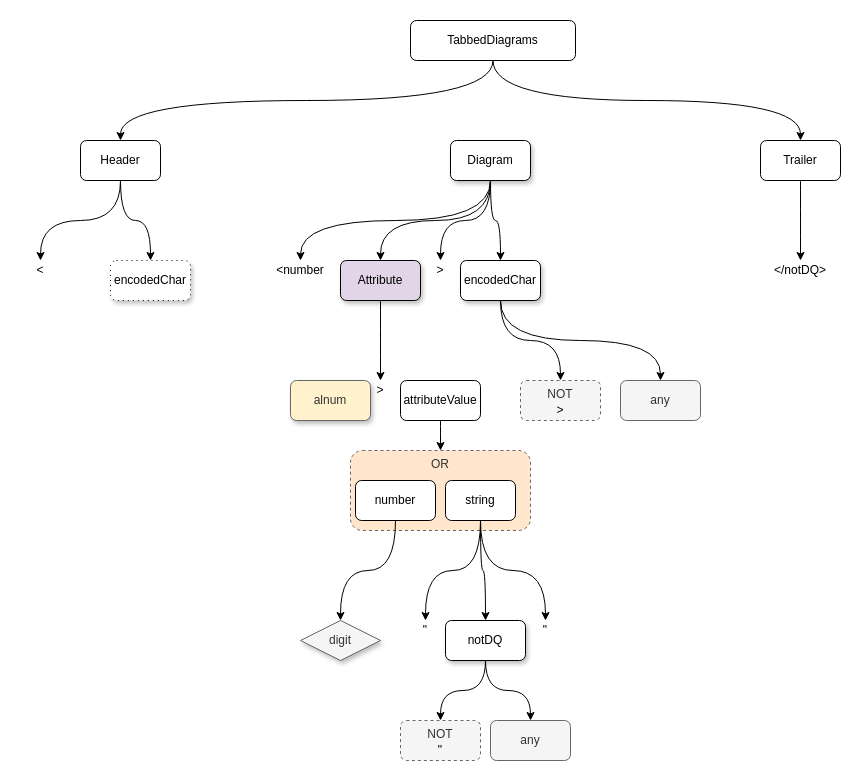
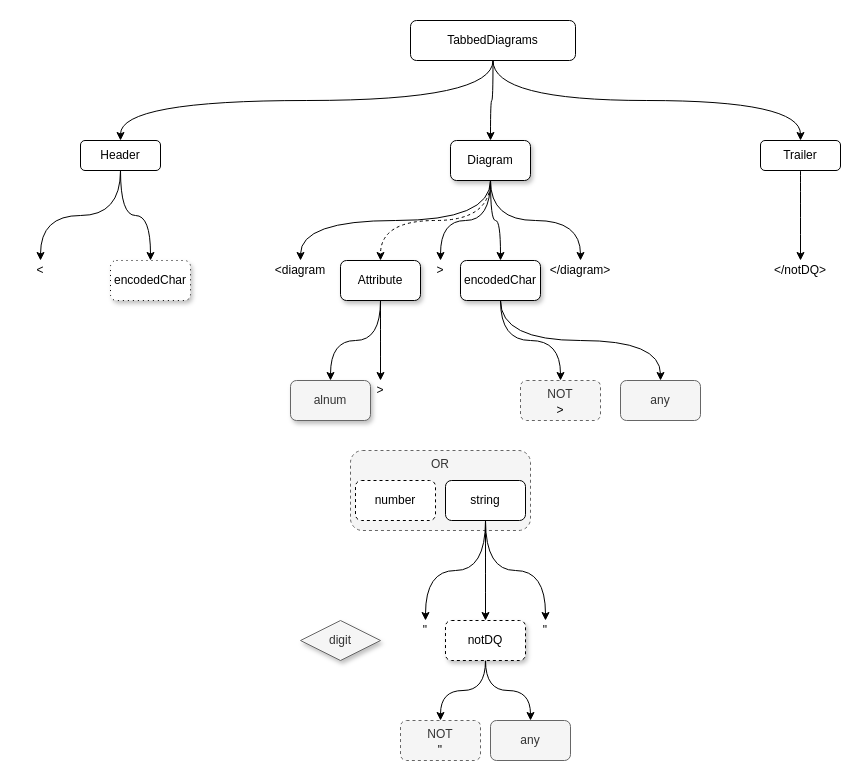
  <mxCell id="0" />
  <mxCell id="1" parent="0" />
- <mxCell id="2" value="OR" style="rounded=1;whiteSpace=wrap;html=1;shadow=0;verticalAlign=top;fillColor=#ffe6cc;strokeColor=#666666;fontColor=#333333;dashed=1;" vertex="1" parent="1"><mxGeometry x="350" y="450" width="180" height="80" as="geometry" /></mxCell>
+ <mxCell id="2" value="OR" style="rounded=1;whiteSpace=wrap;html=1;shadow=0;verticalAlign=top;fillColor=#f5f5f5;strokeColor=#666666;fontColor=#333333;dashed=1;" vertex="1" parent="1"><mxGeometry x="350" y="450" width="180" height="80" as="geometry" /></mxCell>
+ <mxCell id="3" style="edgeStyle=orthogonalEdgeStyle;curved=1;orthogonalLoop=1;jettySize=auto;html=1;exitX=0.5;exitY=1;exitDx=0;exitDy=0;" edge="1" parent="1" source="6" target="15"><mxGeometry relative="1" as="geometry" /></mxCell>
  <mxCell id="4" style="edgeStyle=orthogonalEdgeStyle;curved=1;orthogonalLoop=1;jettySize=auto;html=1;exitX=0.5;exitY=1;exitDx=0;exitDy=0;entryX=0.5;entryY=0;entryDx=0;entryDy=0;" edge="1" parent="1" source="6" target="9"><mxGeometry relative="1" as="geometry" /></mxCell>
  <mxCell id="5" style="edgeStyle=orthogonalEdgeStyle;curved=1;orthogonalLoop=1;jettySize=auto;html=1;exitX=0.5;exitY=1;exitDx=0;exitDy=0;entryX=0.5;entryY=0;entryDx=0;entryDy=0;" edge="1" parent="1" source="6" target="17"><mxGeometry relative="1" as="geometry" /></mxCell>
  <mxCell id="6" value="TabbedDiagrams" style="rounded=1;whiteSpace=wrap;html=1;" vertex="1" parent="1"><mxGeometry x="410" y="20" width="165" height="40" as="geometry" /></mxCell>
  <mxCell id="7" style="edgeStyle=orthogonalEdgeStyle;orthogonalLoop=1;jettySize=auto;html=1;exitX=0.5;exitY=1;exitDx=0;exitDy=0;curved=1;" edge="1" parent="1" source="9" target="18"><mxGeometry relative="1" as="geometry" /></mxCell>
  <mxCell id="8" style="edgeStyle=orthogonalEdgeStyle;curved=1;orthogonalLoop=1;jettySize=auto;html=1;exitX=0.5;exitY=1;exitDx=0;exitDy=0;entryX=0.5;entryY=0;entryDx=0;entryDy=0;" edge="1" parent="1" source="9" target="19"><mxGeometry relative="1" as="geometry" /></mxCell>
- <mxCell id="9" value="Header" style="rounded=1;whiteSpace=wrap;html=1;" vertex="1" parent="1"><mxGeometry x="80" y="140" width="80" height="40" as="geometry" /></mxCell>
+ <mxCell id="9" value="Header" style="rounded=1;whiteSpace=wrap;html=1;" vertex="1" parent="1"><mxGeometry x="80" y="140" width="80" height="30" as="geometry" /></mxCell>
  <mxCell id="10" style="edgeStyle=orthogonalEdgeStyle;curved=1;orthogonalLoop=1;jettySize=auto;html=1;exitX=0.5;exitY=1;exitDx=0;exitDy=0;entryX=0.5;entryY=0;entryDx=0;entryDy=0;" edge="1" parent="1" source="15" target="26"><mxGeometry relative="1" as="geometry" /></mxCell>
- <mxCell id="11" style="edgeStyle=orthogonalEdgeStyle;curved=1;orthogonalLoop=1;jettySize=auto;html=1;exitX=0.5;exitY=1;exitDx=0;exitDy=0;entryX=0.5;entryY=0;entryDx=0;entryDy=0;" edge="1" parent="1" source="15" target="24"><mxGeometry relative="1" as="geometry" /></mxCell>
+ <mxCell id="11" style="edgeStyle=orthogonalEdgeStyle;curved=1;orthogonalLoop=1;jettySize=auto;html=1;exitX=0.5;exitY=1;exitDx=0;exitDy=0;entryX=0.5;entryY=0;entryDx=0;entryDy=0;dashed=1;" edge="1" parent="1" source="15" target="24"><mxGeometry relative="1" as="geometry" /></mxCell>
  <mxCell id="12" style="edgeStyle=orthogonalEdgeStyle;curved=1;orthogonalLoop=1;jettySize=auto;html=1;exitX=0.5;exitY=1;exitDx=0;exitDy=0;entryX=0.5;entryY=0;entryDx=0;entryDy=0;" edge="1" parent="1" source="15" target="21"><mxGeometry relative="1" as="geometry" /></mxCell>
  <mxCell id="13" style="edgeStyle=orthogonalEdgeStyle;curved=1;orthogonalLoop=1;jettySize=auto;html=1;exitX=0.5;exitY=1;exitDx=0;exitDy=0;entryX=0.5;entryY=0;entryDx=0;entryDy=0;" edge="1" parent="1" source="15" target="29"><mxGeometry relative="1" as="geometry" /></mxCell>
+ <mxCell id="14" style="edgeStyle=orthogonalEdgeStyle;curved=1;orthogonalLoop=1;jettySize=auto;html=1;exitX=0.5;exitY=1;exitDx=0;exitDy=0;entryX=0.5;entryY=0;entryDx=0;entryDy=0;" edge="1" parent="1" source="15" target="30"><mxGeometry relative="1" as="geometry" /></mxCell>
  <mxCell id="15" value="Diagram" style="rounded=1;whiteSpace=wrap;html=1;shadow=1;" vertex="1" parent="1"><mxGeometry x="450" y="140" width="80" height="40" as="geometry" /></mxCell>
  <mxCell id="16" style="edgeStyle=orthogonalEdgeStyle;curved=1;orthogonalLoop=1;jettySize=auto;html=1;exitX=0.5;exitY=1;exitDx=0;exitDy=0;" edge="1" parent="1" source="17" target="20"><mxGeometry relative="1" as="geometry" /></mxCell>
- <mxCell id="17" value="Trailer" style="rounded=1;whiteSpace=wrap;html=1;" vertex="1" parent="1"><mxGeometry x="760" y="140" width="80" height="40" as="geometry" /></mxCell>
+ <mxCell id="17" value="Trailer" style="rounded=1;whiteSpace=wrap;html=1;" vertex="1" parent="1"><mxGeometry x="760" y="140" width="80" height="30" as="geometry" /></mxCell>
  <mxCell id="18" value="encodedChar" style="rounded=1;whiteSpace=wrap;html=1;shadow=1;dashed=1;dashPattern=1 4;" vertex="1" parent="1"><mxGeometry x="110" y="260" width="80" height="40" as="geometry" /></mxCell>
  <mxCell id="19" value="&amp;lt;" style="text;html=1;strokeColor=none;fillColor=none;align=center;verticalAlign=middle;whiteSpace=wrap;rounded=0;shadow=1;" vertex="1" parent="1"><mxGeometry x="20" y="260" width="40" height="20" as="geometry" /></mxCell>
  <mxCell id="20" value="&amp;lt;/notDQ&amp;gt;" style="text;html=1;strokeColor=none;fillColor=none;align=center;verticalAlign=middle;whiteSpace=wrap;rounded=0;shadow=1;" vertex="1" parent="1"><mxGeometry x="780" y="260" width="40" height="20" as="geometry" /></mxCell>
- <mxCell id="21" value="&amp;lt;number" style="text;html=1;strokeColor=none;fillColor=none;align=center;verticalAlign=middle;whiteSpace=wrap;rounded=0;shadow=1;" vertex="1" parent="1"><mxGeometry x="280" y="260" width="40" height="20" as="geometry" /></mxCell>
+ <mxCell id="21" value="&amp;lt;diagram" style="text;html=1;strokeColor=none;fillColor=none;align=center;verticalAlign=middle;whiteSpace=wrap;rounded=0;shadow=1;" vertex="1" parent="1"><mxGeometry x="280" y="260" width="40" height="20" as="geometry" /></mxCell>
+ <mxCell id="22" style="edgeStyle=orthogonalEdgeStyle;curved=1;orthogonalLoop=1;jettySize=auto;html=1;exitX=0.5;exitY=1;exitDx=0;exitDy=0;entryX=0.5;entryY=0;entryDx=0;entryDy=0;" edge="1" parent="1" source="24" target="31"><mxGeometry relative="1" as="geometry" /></mxCell>
  <mxCell id="23" style="edgeStyle=orthogonalEdgeStyle;curved=1;orthogonalLoop=1;jettySize=auto;html=1;exitX=0.5;exitY=1;exitDx=0;exitDy=0;entryX=0.5;entryY=0;entryDx=0;entryDy=0;" edge="1" parent="1" source="24" target="32"><mxGeometry relative="1" as="geometry" /></mxCell>
- <mxCell id="24" value="Attribute" style="rounded=1;whiteSpace=wrap;html=1;shadow=1;fillColor=#e1d5e7;" vertex="1" parent="1"><mxGeometry x="340" y="260" width="80" height="40" as="geometry" /></mxCell>
+ <mxCell id="24" value="Attribute" style="rounded=1;whiteSpace=wrap;html=1;shadow=1;" vertex="1" parent="1"><mxGeometry x="340" y="260" width="80" height="40" as="geometry" /></mxCell>
  <mxCell id="25" style="edgeStyle=orthogonalEdgeStyle;curved=1;orthogonalLoop=1;jettySize=auto;html=1;exitX=0.5;exitY=1;exitDx=0;exitDy=0;" edge="1" parent="1" source="21" target="21"><mxGeometry relative="1" as="geometry" /></mxCell>
  <mxCell id="26" value="&amp;gt;" style="text;html=1;strokeColor=none;fillColor=none;align=center;verticalAlign=middle;whiteSpace=wrap;rounded=0;shadow=1;" vertex="1" parent="1"><mxGeometry x="430" y="260" width="20" height="20" as="geometry" /></mxCell>
  <mxCell id="27" style="edgeStyle=orthogonalEdgeStyle;curved=1;orthogonalLoop=1;jettySize=auto;html=1;exitX=0.5;exitY=1;exitDx=0;exitDy=0;entryX=0.5;entryY=0;entryDx=0;entryDy=0;" edge="1" parent="1" source="29" target="48"><mxGeometry relative="1" as="geometry"><mxPoint x="635" y="380" as="targetPoint" /></mxGeometry></mxCell>
  <mxCell id="28" style="edgeStyle=orthogonalEdgeStyle;curved=1;orthogonalLoop=1;jettySize=auto;html=1;exitX=0.5;exitY=1;exitDx=0;exitDy=0;entryX=0.5;entryY=0;entryDx=0;entryDy=0;" edge="1" parent="1" source="29" target="47"><mxGeometry relative="1" as="geometry" /></mxCell>
  <mxCell id="29" value="encodedChar" style="rounded=1;whiteSpace=wrap;html=1;shadow=1;" vertex="1" parent="1"><mxGeometry x="460" y="260" width="80" height="40" as="geometry" /></mxCell>
- <mxCell id="31" value="alnum" style="rounded=1;whiteSpace=wrap;html=1;shadow=1;fillColor=#fff2cc;strokeColor=#666666;fontColor=#333333;" vertex="1" parent="1"><mxGeometry x="290" y="380" width="80" height="40" as="geometry" /></mxCell>
+ <mxCell id="30" value="&amp;lt;/diagram&amp;gt;" style="text;html=1;strokeColor=none;fillColor=none;align=center;verticalAlign=middle;whiteSpace=wrap;rounded=0;shadow=1;" vertex="1" parent="1"><mxGeometry x="560" y="260" width="40" height="20" as="geometry" /></mxCell>
+ <mxCell id="31" value="alnum" style="rounded=1;whiteSpace=wrap;html=1;shadow=1;fillColor=#f5f5f5;strokeColor=#666666;fontColor=#333333;" vertex="1" parent="1"><mxGeometry x="290" y="380" width="80" height="40" as="geometry" /></mxCell>
  <mxCell id="32" value="&amp;gt;" style="text;html=1;strokeColor=none;fillColor=none;align=center;verticalAlign=middle;whiteSpace=wrap;rounded=0;shadow=1;" vertex="1" parent="1"><mxGeometry x="370" y="380" width="20" height="20" as="geometry" /></mxCell>
- <mxCell id="33" style="edgeStyle=orthogonalEdgeStyle;curved=1;orthogonalLoop=1;jettySize=auto;html=1;exitX=0.5;exitY=1;exitDx=0;exitDy=0;entryX=0.5;entryY=0;entryDx=0;entryDy=0;" edge="1" parent="1" source="34" target="2"><mxGeometry relative="1" as="geometry" /></mxCell>
- <mxCell id="34" value="attributeValue" style="rounded=1;whiteSpace=wrap;html=1;" vertex="1" parent="1"><mxGeometry x="400" y="380" width="80" height="40" as="geometry" /></mxCell>
- <mxCell id="35" style="edgeStyle=orthogonalEdgeStyle;curved=1;orthogonalLoop=1;jettySize=auto;html=1;exitX=0.5;exitY=1;exitDx=0;exitDy=0;entryX=0.5;entryY=0;entryDx=0;entryDy=0;" edge="1" parent="1" source="36" target="41"><mxGeometry relative="1" as="geometry" /></mxCell>
- <mxCell id="36" value="number" style="rounded=1;whiteSpace=wrap;html=1;" vertex="1" parent="1"><mxGeometry x="355" y="480" width="80" height="40" as="geometry" /></mxCell>
+ <mxCell id="36" value="number" style="rounded=1;whiteSpace=wrap;html=1;dashed=1;" vertex="1" parent="1"><mxGeometry x="355" y="480" width="80" height="40" as="geometry" /></mxCell>
  <mxCell id="37" style="edgeStyle=orthogonalEdgeStyle;curved=1;orthogonalLoop=1;jettySize=auto;html=1;exitX=0.5;exitY=1;exitDx=0;exitDy=0;entryX=0.5;entryY=0;entryDx=0;entryDy=0;" edge="1" parent="1" source="40" target="42"><mxGeometry relative="1" as="geometry" /></mxCell>
  <mxCell id="38" style="edgeStyle=orthogonalEdgeStyle;curved=1;orthogonalLoop=1;jettySize=auto;html=1;exitX=0.5;exitY=1;exitDx=0;exitDy=0;" edge="1" parent="1" source="40" target="45"><mxGeometry relative="1" as="geometry" /></mxCell>
  <mxCell id="39" style="edgeStyle=orthogonalEdgeStyle;curved=1;orthogonalLoop=1;jettySize=auto;html=1;exitX=0.5;exitY=1;exitDx=0;exitDy=0;entryX=0.5;entryY=0;entryDx=0;entryDy=0;" edge="1" parent="1" source="40" target="46"><mxGeometry relative="1" as="geometry" /></mxCell>
- <mxCell id="40" value="string" style="rounded=1;whiteSpace=wrap;html=1;" vertex="1" parent="1"><mxGeometry x="445" y="480" width="70" height="40" as="geometry" /></mxCell>
+ <mxCell id="40" value="string" style="rounded=1;whiteSpace=wrap;html=1;" vertex="1" parent="1"><mxGeometry x="445" y="480" width="80" height="40" as="geometry" /></mxCell>
  <mxCell id="41" value="digit" style="rhombus;whiteSpace=wrap;html=1;shadow=1;fillColor=#f5f5f5;strokeColor=#666666;fontColor=#333333;" vertex="1" parent="1"><mxGeometry x="300" y="620" width="80" height="40" as="geometry" /></mxCell>
  <mxCell id="42" value="&quot;" style="text;html=1;strokeColor=none;fillColor=none;align=center;verticalAlign=middle;whiteSpace=wrap;rounded=0;shadow=1;" vertex="1" parent="1"><mxGeometry x="415" y="620" width="20" height="20" as="geometry" /></mxCell>
  <mxCell id="43" style="edgeStyle=orthogonalEdgeStyle;curved=1;orthogonalLoop=1;jettySize=auto;html=1;exitX=0.5;exitY=1;exitDx=0;exitDy=0;entryX=0.5;entryY=0;entryDx=0;entryDy=0;" edge="1" parent="1" source="45" target="51"><mxGeometry relative="1" as="geometry"><mxPoint x="485" y="700" as="targetPoint" /></mxGeometry></mxCell>
  <mxCell id="44" style="edgeStyle=orthogonalEdgeStyle;curved=1;orthogonalLoop=1;jettySize=auto;html=1;exitX=0.5;exitY=1;exitDx=0;exitDy=0;entryX=0.5;entryY=0;entryDx=0;entryDy=0;" edge="1" parent="1" source="45" target="50"><mxGeometry relative="1" as="geometry" /></mxCell>
- <mxCell id="45" value="notDQ" style="rounded=1;whiteSpace=wrap;html=1;shadow=1;" vertex="1" parent="1"><mxGeometry x="445" y="620" width="80" height="40" as="geometry" /></mxCell>
+ <mxCell id="45" value="notDQ" style="rounded=1;whiteSpace=wrap;html=1;shadow=1;dashed=1;" vertex="1" parent="1"><mxGeometry x="445" y="620" width="80" height="40" as="geometry" /></mxCell>
  <mxCell id="46" value="&quot;" style="text;html=1;strokeColor=none;fillColor=none;align=center;verticalAlign=middle;whiteSpace=wrap;rounded=0;shadow=1;" vertex="1" parent="1"><mxGeometry x="535" y="620" width="20" height="20" as="geometry" /></mxCell>
  <mxCell id="47" value="any" style="rounded=1;whiteSpace=wrap;html=1;fillColor=#f5f5f5;strokeColor=#666666;fontColor=#333333;" vertex="1" parent="1"><mxGeometry x="620" y="380" width="80" height="40" as="geometry" /></mxCell>
  <mxCell id="48" value="NOT" style="rounded=1;whiteSpace=wrap;html=1;verticalAlign=top;fillColor=#f5f5f5;strokeColor=#666666;fontColor=#333333;dashed=1;" vertex="1" parent="1"><mxGeometry x="520" y="380" width="80" height="40" as="geometry" /></mxCell>
  <mxCell id="49" value="&amp;gt;" style="text;html=1;strokeColor=none;fillColor=none;align=center;verticalAlign=middle;whiteSpace=wrap;rounded=0;shadow=1;" vertex="1" parent="1"><mxGeometry x="550" y="400" width="20" height="20" as="geometry" /></mxCell>
  <mxCell id="50" value="any" style="rounded=1;whiteSpace=wrap;html=1;fillColor=#f5f5f5;strokeColor=#666666;fontColor=#333333;" vertex="1" parent="1"><mxGeometry x="490" y="720" width="80" height="40" as="geometry" /></mxCell>
  <mxCell id="51" value="NOT" style="rounded=1;whiteSpace=wrap;html=1;verticalAlign=top;fillColor=#f5f5f5;strokeColor=#666666;fontColor=#333333;dashed=1;" vertex="1" parent="1"><mxGeometry x="400" y="720" width="80" height="40" as="geometry" /></mxCell>
  <mxCell id="52" value="&quot;" style="text;html=1;strokeColor=none;fillColor=none;align=center;verticalAlign=middle;whiteSpace=wrap;rounded=0;shadow=1;" vertex="1" parent="1"><mxGeometry x="430" y="740" width="20" height="20" as="geometry" /></mxCell>
